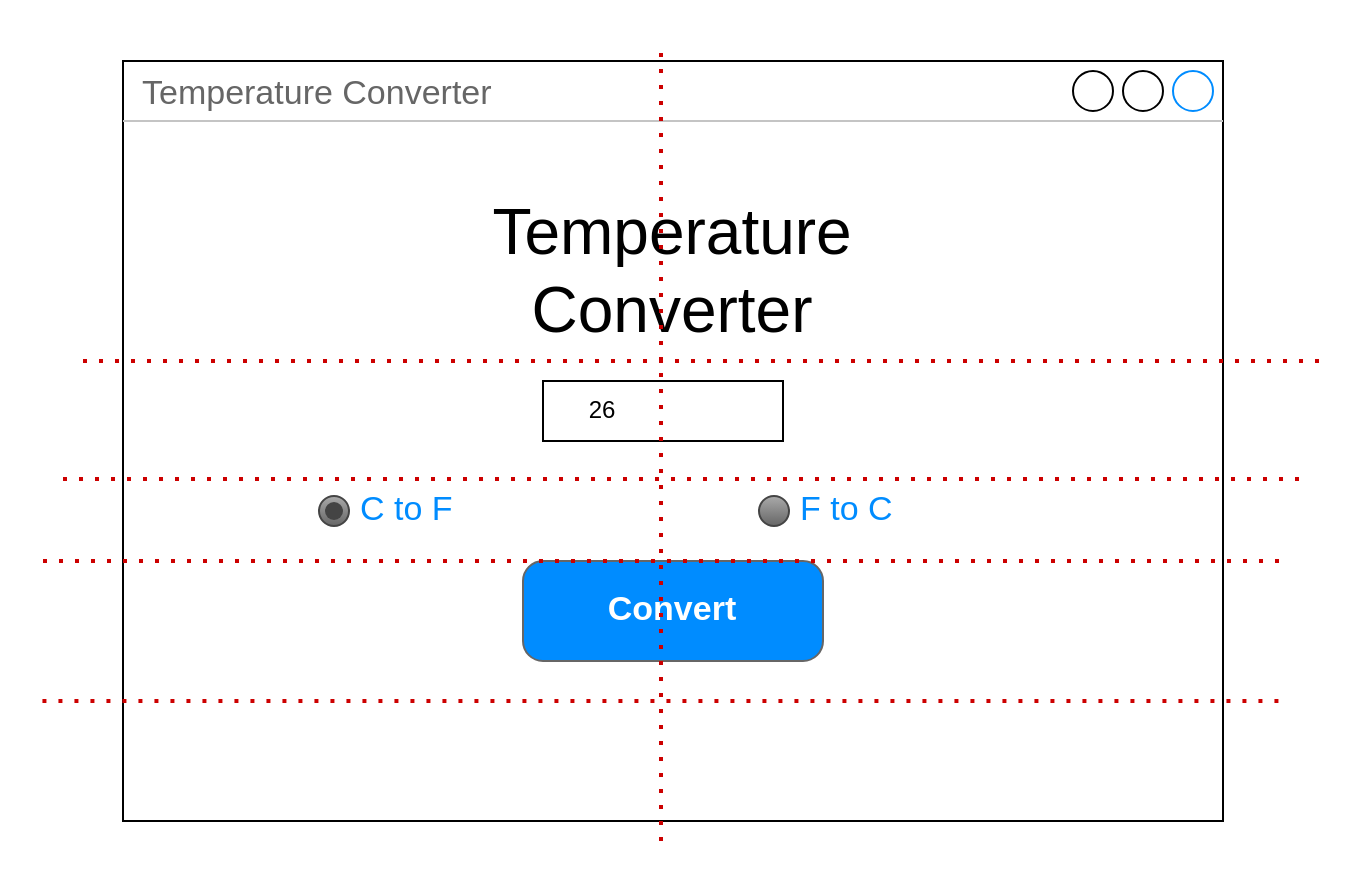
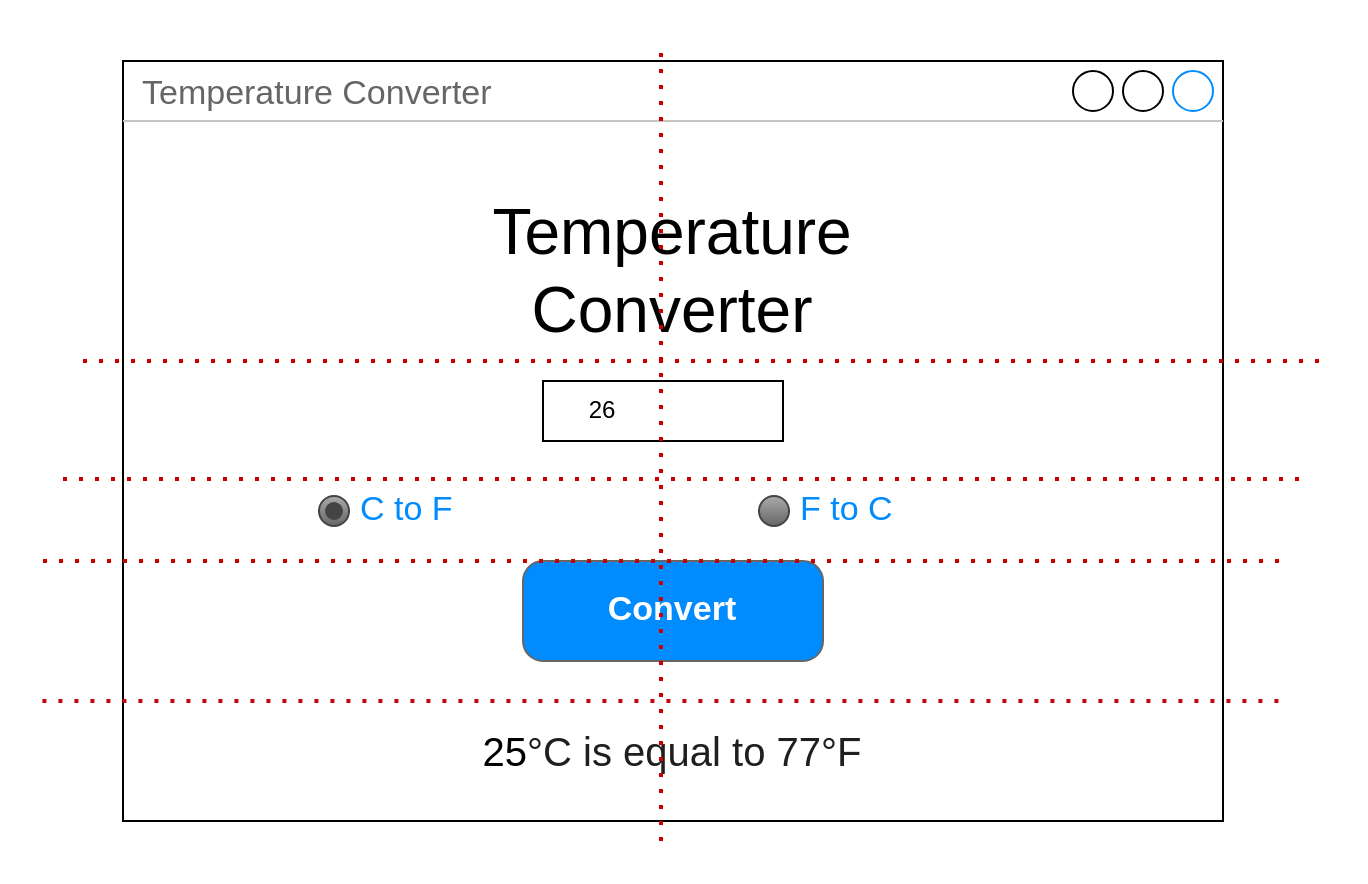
  <mxCell id="0" />
  <mxCell id="1" parent="0" />
  <mxCell id="2" value="Temperature Converter" style="strokeWidth=1;shadow=0;dashed=0;align=center;html=1;shape=mxgraph.mockup.containers.window;align=left;verticalAlign=top;spacingLeft=8;strokeColor2=#008cff;strokeColor3=#c4c4c4;fontColor=#666666;mainText=;fontSize=17;labelBackgroundColor=none;" vertex="1" parent="1"><mxGeometry x="61" y="30" width="550" height="380" as="geometry" /></mxCell>
  <mxCell id="3" value="Temperature Converter" style="text;html=1;align=center;verticalAlign=middle;whiteSpace=wrap;rounded=0;fontSize=32;" vertex="1" parent="1"><mxGeometry x="306" y="120" width="60" height="30" as="geometry" /></mxCell>
  <mxCell id="4" value="" style="rounded=0;whiteSpace=wrap;html=1;" vertex="1" parent="1"><mxGeometry x="271" y="190" width="120" height="30" as="geometry" /></mxCell>
  <mxCell id="5" value="C to F" style="text;strokeColor=none;align=left;verticalAlign=middle;spacingLeft=27;spacingRight=10;overflow=hidden;points=[[0,0.5],[1,0.5]];portConstraint=eastwest;rotatable=0;whiteSpace=wrap;html=1;rSize=5;fillColor=none;fontColor=#008CFF;fontSize=17;" vertex="1" parent="1"><mxGeometry x="151" y="240" width="150" height="30" as="geometry" /></mxCell>
  <mxCell id="6" value="" style="shape=ellipse;resizable=0;fillColor=#AAAAAA;gradientColor=#666666;strokeColor=#444444;html=1;" vertex="1" parent="5"><mxGeometry y="0.5" width="15" height="15" relative="1" as="geometry"><mxPoint x="8" y="-7.5" as="offset" /></mxGeometry></mxCell>
  <mxCell id="7" value="" style="shape=ellipse;resizable=0;fillColor=#444444;strokeColor=none;html=1;" vertex="1" parent="6"><mxGeometry x="0.2" y="0.2" width="9" height="9" relative="1" as="geometry" /></mxCell>
  <mxCell id="8" value="F to C" style="text;strokeColor=none;align=left;verticalAlign=middle;spacingLeft=27;spacingRight=10;overflow=hidden;points=[[0,0.5],[1,0.5]];portConstraint=eastwest;rotatable=0;whiteSpace=wrap;html=1;rSize=5;fillColor=none;fontColor=#008CFF;fontSize=17;" vertex="1" parent="1"><mxGeometry x="371" y="240" width="150" height="30" as="geometry" /></mxCell>
  <mxCell id="9" value="" style="shape=ellipse;resizable=0;fillColor=#AAAAAA;gradientColor=#666666;strokeColor=#444444;html=1;" vertex="1" parent="8"><mxGeometry y="0.5" width="15" height="15" relative="1" as="geometry"><mxPoint x="8" y="-7.5" as="offset" /></mxGeometry></mxCell>
  <mxCell id="10" value="Convert" style="strokeWidth=1;shadow=0;dashed=0;align=center;html=1;shape=mxgraph.mockup.buttons.button;strokeColor=#666666;fontColor=#ffffff;mainText=;buttonStyle=round;fontSize=17;fontStyle=1;fillColor=#008cff;whiteSpace=wrap;" vertex="1" parent="1"><mxGeometry x="261" y="280" width="150" height="50" as="geometry" /></mxCell>
  <mxCell id="11" value="26" style="text;html=1;align=center;verticalAlign=middle;whiteSpace=wrap;rounded=0;" vertex="1" parent="1"><mxGeometry x="271" y="190" width="60" height="30" as="geometry" /></mxCell>
+ <mxCell id="12" value="&lt;font style=&quot;font-size: 20px;&quot;&gt;25&lt;span style=&quot;color: rgb(31, 31, 31); font-family: &amp;quot;Google Sans&amp;quot;, Arial, sans-serif; text-align: left; background-color: rgb(255, 255, 255);&quot;&gt;°C is equal to &lt;/span&gt;&lt;span style=&quot;color: rgb(31, 31, 31); text-align: left; background-color: rgb(255, 255, 255);&quot;&gt;77&lt;/span&gt;&lt;/font&gt;&lt;span style=&quot;scrollbar-color: light-dark(#e2e2e2, #4b4b4b)&lt;br/&gt;&#09;&#09;&#09;&#09;&#09;light-dark(#fbfbfb, var(--dark-panel-color)); font-size: 20px; font-family: &amp;quot;Google Sans&amp;quot;, Arial, sans-serif; text-align: left; background-color: rgb(255, 255, 255); color: rgb(31, 31, 31);&quot;&gt;°F&lt;/span&gt;" style="text;html=1;align=center;verticalAlign=middle;whiteSpace=wrap;rounded=0;" vertex="1" parent="1"><mxGeometry x="206" y="360" width="260" height="30" as="geometry" /></mxCell>
  <mxCell id="13" value="" style="endArrow=none;dashed=1;html=1;dashPattern=1 3;strokeWidth=2;strokeColor=#CC0000;" edge="1" parent="1"><mxGeometry width="50" height="50" relative="1" as="geometry"><mxPoint x="41" y="180" as="sourcePoint" /><mxPoint x="661.556" y="180" as="targetPoint" /></mxGeometry></mxCell>
  <mxCell id="14" value="" style="endArrow=none;dashed=1;html=1;dashPattern=1 3;strokeWidth=2;strokeColor=#CC0000;" edge="1" parent="1"><mxGeometry width="50" height="50" relative="1" as="geometry"><mxPoint x="31" y="239" as="sourcePoint" /><mxPoint x="651.556" y="239" as="targetPoint" /></mxGeometry></mxCell>
  <mxCell id="15" value="" style="endArrow=none;dashed=1;html=1;dashPattern=1 3;strokeWidth=2;strokeColor=#CC0000;" edge="1" parent="1"><mxGeometry width="50" height="50" relative="1" as="geometry"><mxPoint x="20.72" y="350" as="sourcePoint" /><mxPoint x="641.276" y="350" as="targetPoint" /></mxGeometry></mxCell>
  <mxCell id="16" value="" style="endArrow=none;dashed=1;html=1;dashPattern=1 3;strokeWidth=2;strokeColor=#CC0000;" edge="1" parent="1"><mxGeometry width="50" height="50" relative="1" as="geometry"><mxPoint x="21" y="280" as="sourcePoint" /><mxPoint x="641.556" y="280" as="targetPoint" /></mxGeometry></mxCell>
  <mxCell id="17" value="" style="endArrow=none;dashed=1;html=1;dashPattern=1 3;strokeWidth=2;strokeColor=#CC0000;" edge="1" parent="1"><mxGeometry width="50" height="50" relative="1" as="geometry"><mxPoint x="330" y="420" as="sourcePoint" /><mxPoint x="330" y="20" as="targetPoint" /></mxGeometry></mxCell>
